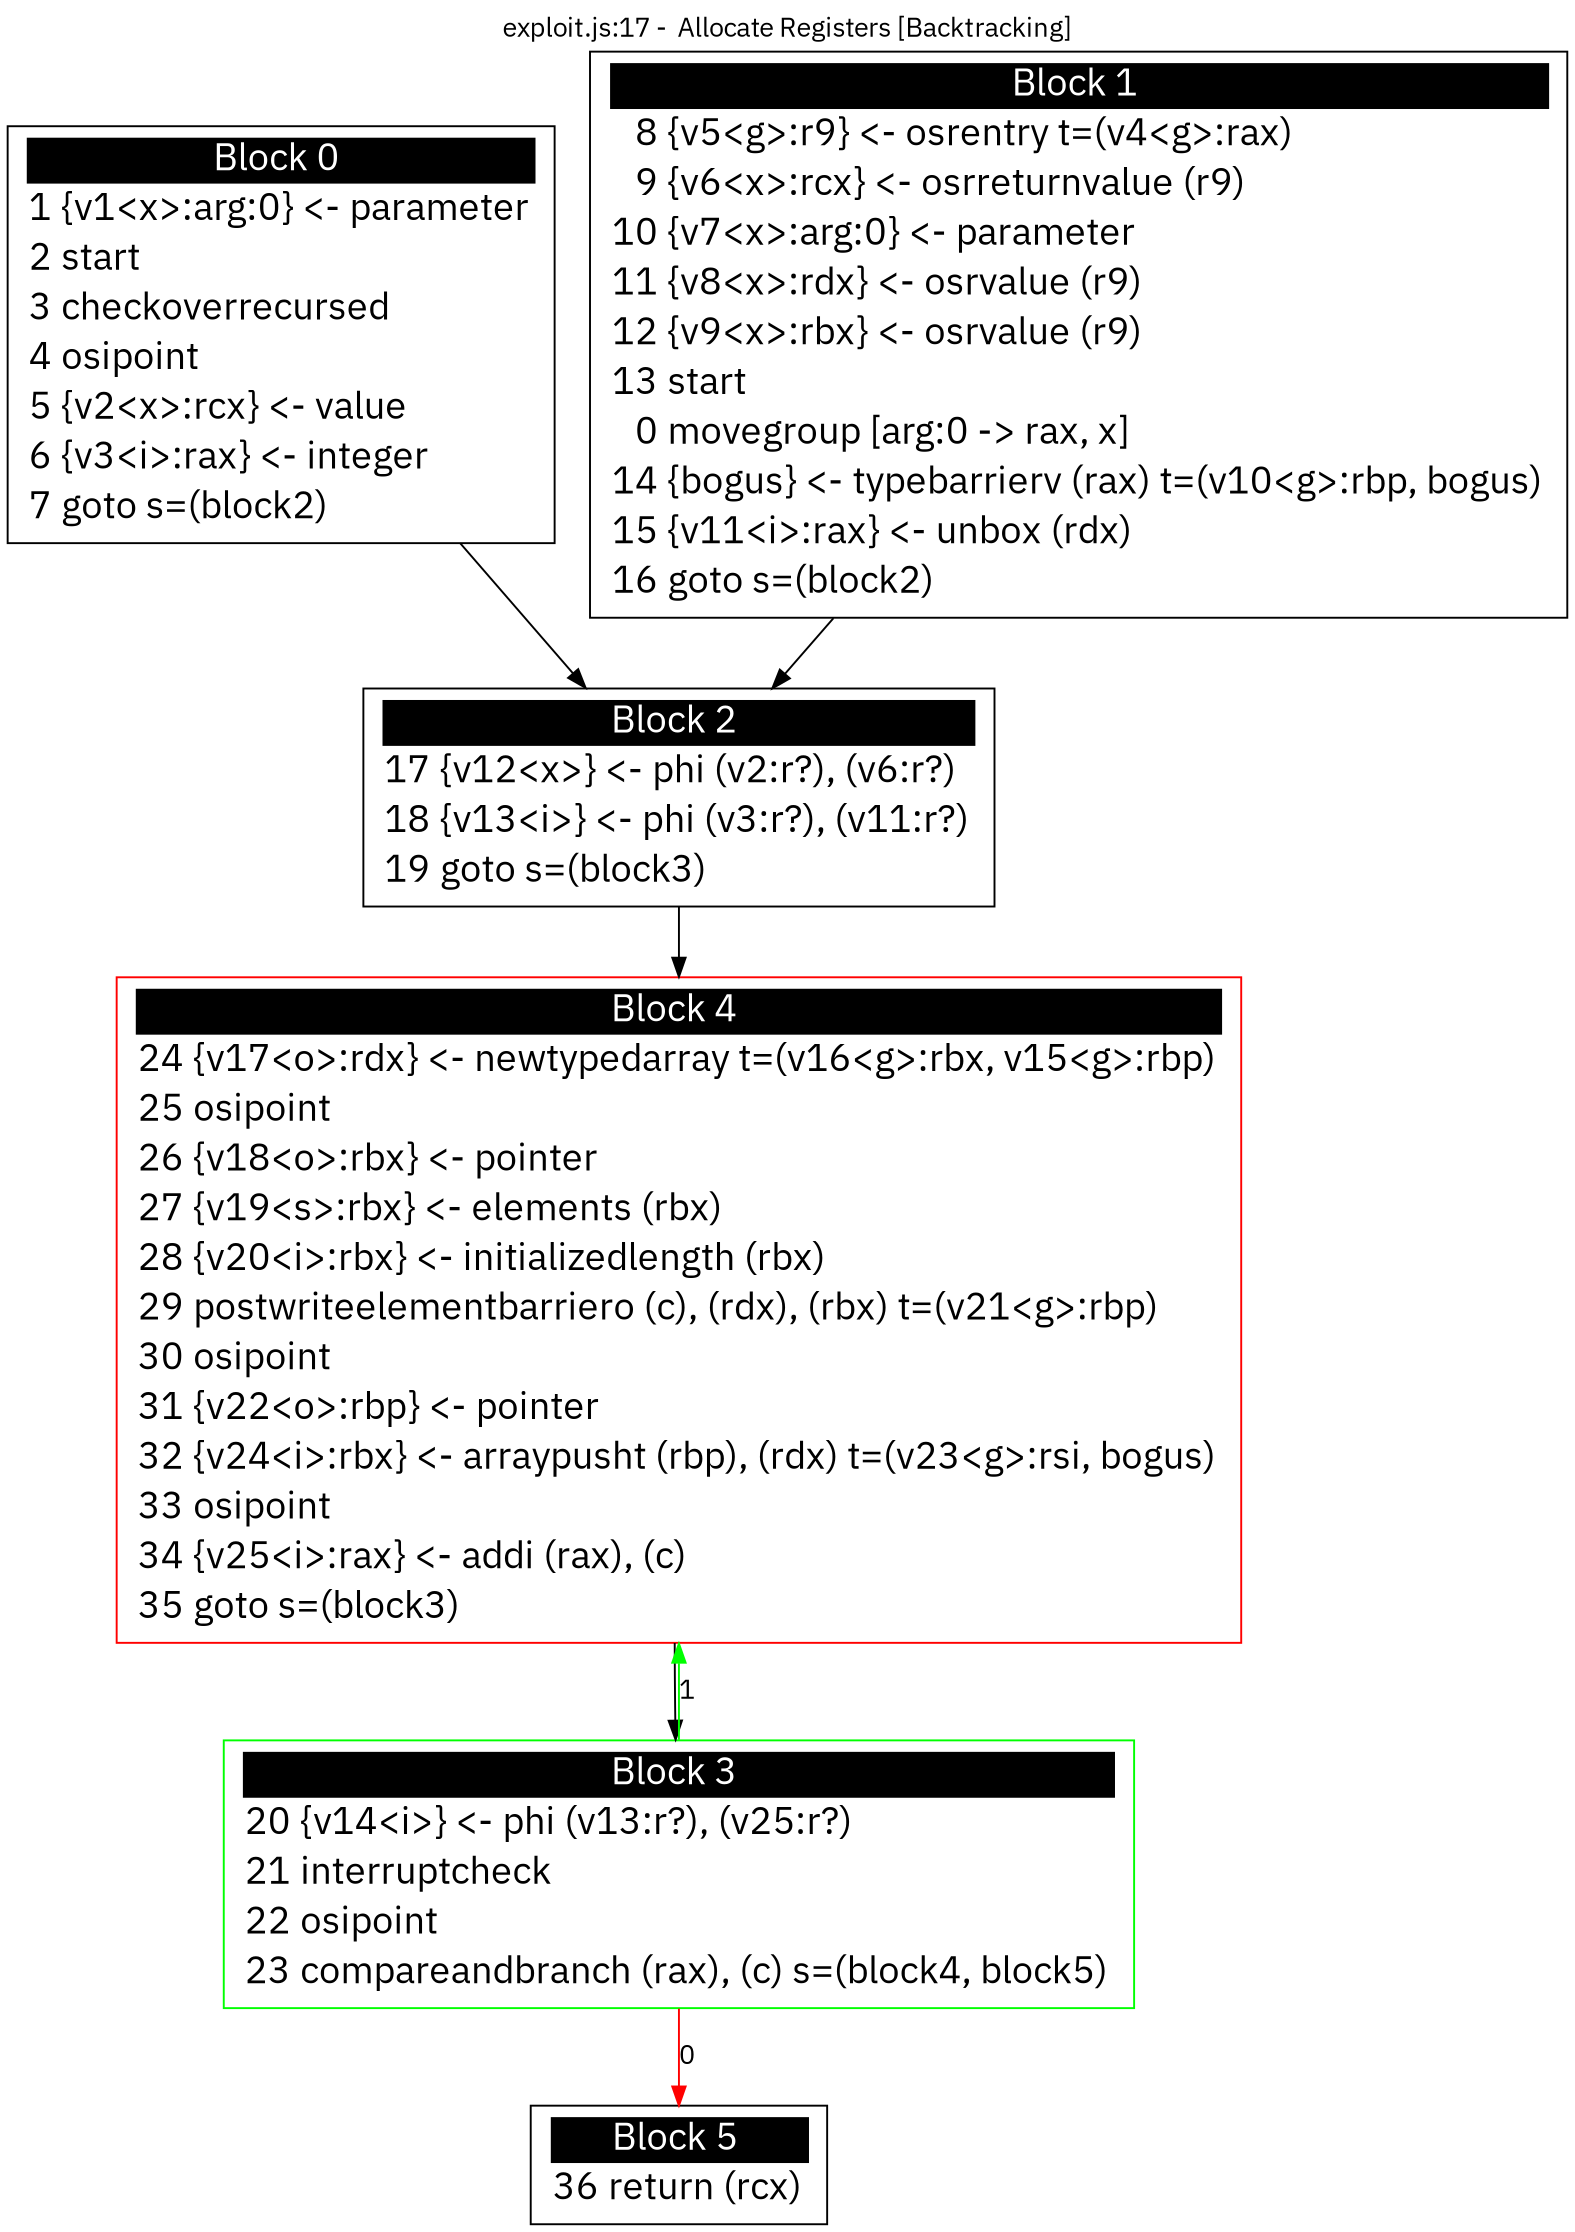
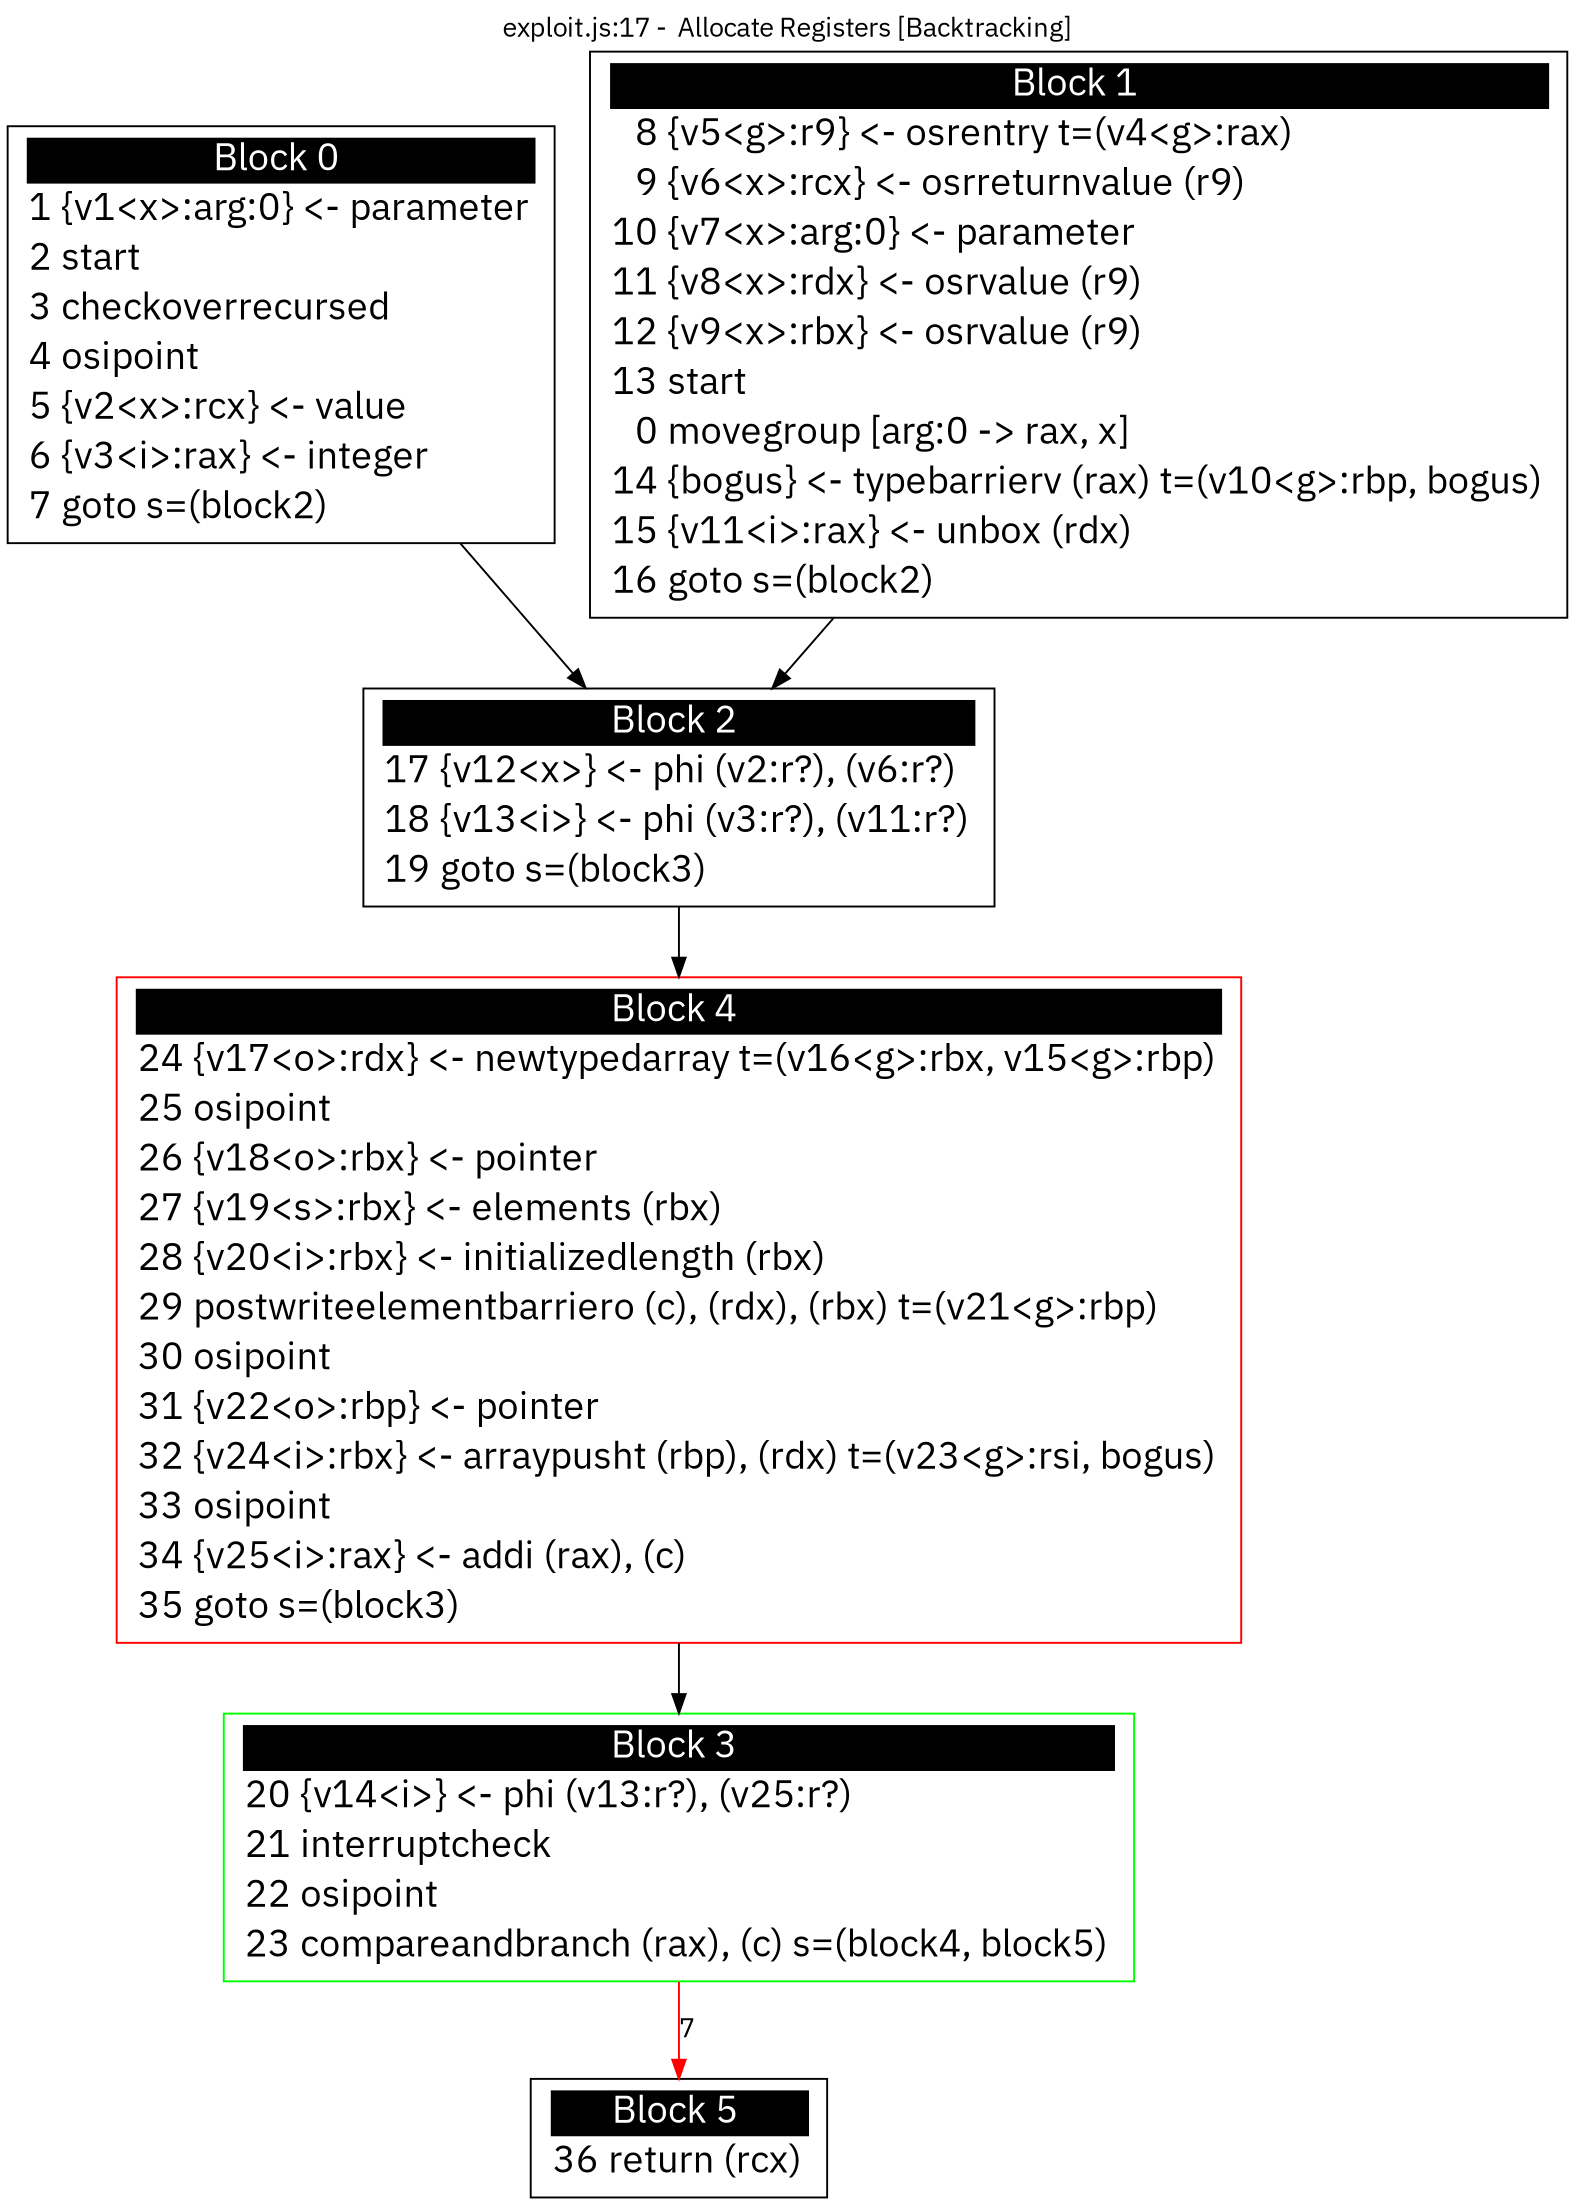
  digraph {
    fontname="IBM Plex Sans"
    label="exploit.js:17 -  Allocate Registers [Backtracking]"
    labelfontsize=30
    labelloc=t
    rankdir=TB
    splines=true
    node [fontname="IBM Plex Sans" fontsize=20 shape=box]
    edge [fontname="IBM Plex Sans"]
    n1 [label=<<table border="0" cellborder="0" cellpadding="1"><tr><td align="center" bgcolor="black" colspan="3"><font color="white">Block 0 </font></td></tr><tr><td align="right" port="i1">1</td><td align="left">{v1&lt;x&gt;:arg:0} &lt;- parameter</td></tr><tr><td align="right" port="i2">2</td><td align="left">start</td></tr><tr><td align="right" port="i3">3</td><td align="left">checkoverrecursed</td></tr><tr><td align="right" port="i4">4</td><td align="left">osipoint</td></tr><tr><td align="right" port="i5">5</td><td align="left">{v2&lt;x&gt;:rcx} &lt;- value</td></tr><tr><td align="right" port="i6">6</td><td align="left">{v3&lt;i&gt;:rax} &lt;- integer</td></tr><tr><td align="right" port="i7">7</td><td align="left">goto s=(block2)</td></tr></table>>]
    n2 [label=<<table border="0" cellborder="0" cellpadding="1"><tr><td align="center" bgcolor="black" colspan="3"><font color="white">Block 2 </font></td></tr><tr><td align="right" port="i17">17</td><td align="left">{v12&lt;x&gt;} &lt;- phi (v2:r?), (v6:r?)</td></tr><tr><td align="right" port="i18">18</td><td align="left">{v13&lt;i&gt;} &lt;- phi (v3:r?), (v11:r?)</td></tr><tr><td align="right" port="i19">19</td><td align="left">goto s=(block3)</td></tr></table>>]
    n3 [color=red label=<<table border="0" cellborder="0" cellpadding="1"><tr><td align="center" bgcolor="black" colspan="3"><font color="white">Block 4 </font></td></tr><tr><td align="right" port="i24">24</td><td align="left">{v17&lt;o&gt;:rdx} &lt;- newtypedarray t=(v16&lt;g&gt;:rbx, v15&lt;g&gt;:rbp)</td></tr><tr><td align="right" port="i25">25</td><td align="left">osipoint</td></tr><tr><td align="right" port="i26">26</td><td align="left">{v18&lt;o&gt;:rbx} &lt;- pointer</td></tr><tr><td align="right" port="i27">27</td><td align="left">{v19&lt;s&gt;:rbx} &lt;- elements (rbx)</td></tr><tr><td align="right" port="i28">28</td><td align="left">{v20&lt;i&gt;:rbx} &lt;- initializedlength (rbx)</td></tr><tr><td align="right" port="i29">29</td><td align="left">postwriteelementbarriero (c), (rdx), (rbx) t=(v21&lt;g&gt;:rbp)</td></tr><tr><td align="right" port="i30">30</td><td align="left">osipoint</td></tr><tr><td align="right" port="i31">31</td><td align="left">{v22&lt;o&gt;:rbp} &lt;- pointer</td></tr><tr><td align="right" port="i32">32</td><td align="left">{v24&lt;i&gt;:rbx} &lt;- arraypusht (rbp), (rdx) t=(v23&lt;g&gt;:rsi, bogus)</td></tr><tr><td align="right" port="i33">33</td><td align="left">osipoint</td></tr><tr><td align="right" port="i34">34</td><td align="left">{v25&lt;i&gt;:rax} &lt;- addi (rax), (c)</td></tr><tr><td align="right" port="i35">35</td><td align="left">goto s=(block3)</td></tr></table>>]
    n4 [label=<<table border="0" cellborder="0" cellpadding="1"><tr><td align="center" bgcolor="black" colspan="3"><font color="white">Block 1 </font></td></tr><tr><td align="right" port="i8">8</td><td align="left">{v5&lt;g&gt;:r9} &lt;- osrentry t=(v4&lt;g&gt;:rax)</td></tr><tr><td align="right" port="i9">9</td><td align="left">{v6&lt;x&gt;:rcx} &lt;- osrreturnvalue (r9)</td></tr><tr><td align="right" port="i10">10</td><td align="left">{v7&lt;x&gt;:arg:0} &lt;- parameter</td></tr><tr><td align="right" port="i11">11</td><td align="left">{v8&lt;x&gt;:rdx} &lt;- osrvalue (r9)</td></tr><tr><td align="right" port="i12">12</td><td align="left">{v9&lt;x&gt;:rbx} &lt;- osrvalue (r9)</td></tr><tr><td align="right" port="i13">13</td><td align="left">start</td></tr><tr><td align="right" port="i0">0</td><td align="left">movegroup [arg:0 -&gt; rax, x]</td></tr><tr><td align="right" port="i14">14</td><td align="left">{bogus} &lt;- typebarrierv (rax) t=(v10&lt;g&gt;:rbp, bogus)</td></tr><tr><td align="right" port="i15">15</td><td align="left">{v11&lt;i&gt;:rax} &lt;- unbox (rdx)</td></tr><tr><td align="right" port="i16">16</td><td align="left">goto s=(block2)</td></tr></table>>]
    n5 [color=green label=<<table border="0" cellborder="0" cellpadding="1"><tr><td align="center" bgcolor="black" colspan="3"><font color="white">Block 3 </font></td></tr><tr><td align="right" port="i20">20</td><td align="left">{v14&lt;i&gt;} &lt;- phi (v13:r?), (v25:r?)</td></tr><tr><td align="right" port="i21">21</td><td align="left">interruptcheck</td></tr><tr><td align="right" port="i22">22</td><td align="left">osipoint</td></tr><tr><td align="right" port="i23">23</td><td align="left">compareandbranch (rax), (c) s=(block4, block5)</td></tr></table>>]
    n6 [label=<<table border="0" cellborder="0" cellpadding="1"><tr><td align="center" bgcolor="black" colspan="3"><font color="white">Block 5 </font></td></tr><tr><td align="right" port="i36">36</td><td align="left">return (rcx)</td></tr></table>>]
    n1 -> n2
    n2 -> n3
    n3 -> n5
    n4 -> n2
-   n5 -> n3 [color=green label=1]
-   n5 -> n6 [color=red label=0]
+   n5 -> n6 [color=red label=7]
  }
